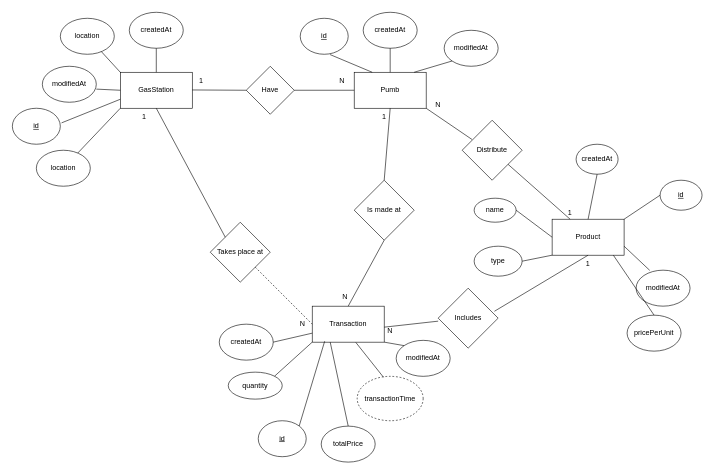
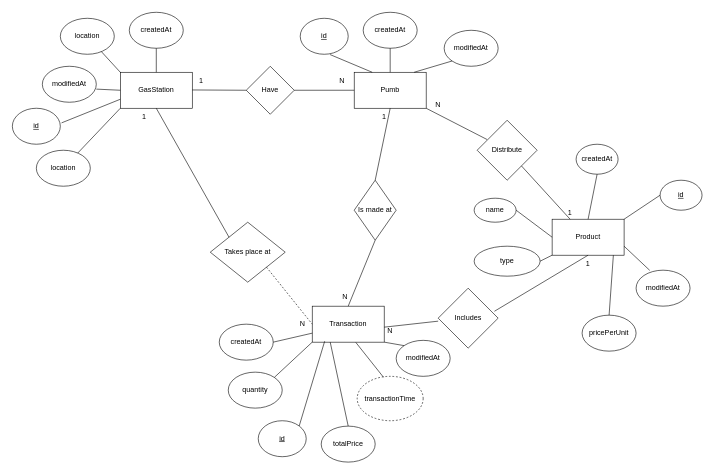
  <mxCell id="0" />
  <mxCell id="1" parent="0" />
  <mxCell id="2" value="Product" style="rounded=0;whiteSpace=wrap;html=1;" parent="1" vertex="1"><mxGeometry x="920" y="365" width="120" height="60" as="geometry" /></mxCell>
  <mxCell id="3" value="Pumb" style="rounded=0;whiteSpace=wrap;html=1;" parent="1" vertex="1"><mxGeometry x="590" y="120" width="120" height="60" as="geometry" /></mxCell>
  <mxCell id="4" value="GasStation" style="rounded=0;whiteSpace=wrap;html=1;" parent="1" vertex="1"><mxGeometry x="200" y="120" width="120" height="60" as="geometry" /></mxCell>
  <mxCell id="5" value="Transaction" style="rounded=0;whiteSpace=wrap;html=1;" parent="1" vertex="1"><mxGeometry x="520" y="510" width="120" height="60" as="geometry" /></mxCell>
  <mxCell id="6" value="&lt;u&gt;id&lt;/u&gt;" style="ellipse;whiteSpace=wrap;html=1;" parent="1" vertex="1"><mxGeometry x="20" y="180" width="80" height="60" as="geometry" /></mxCell>
  <mxCell id="7" value="location" style="ellipse;whiteSpace=wrap;html=1;" parent="1" vertex="1"><mxGeometry y="250" width="90" height="60" as="geometry" x="60" /></mxCell>
  <mxCell id="8" value="location" style="ellipse;whiteSpace=wrap;html=1;" parent="1" vertex="1"><mxGeometry x="100" y="30" width="90" height="60" as="geometry" /></mxCell>
  <mxCell id="9" value="createdAt" style="ellipse;whiteSpace=wrap;html=1;" parent="1" vertex="1"><mxGeometry x="215" y="20" width="90" height="60" as="geometry" /></mxCell>
  <mxCell id="10" value="modifiedAt" style="ellipse;whiteSpace=wrap;html=1;" parent="1" vertex="1"><mxGeometry x="70" y="110" width="90" height="60" as="geometry" /></mxCell>
  <mxCell id="11" value="" style="endArrow=none;html=1;rounded=0;exitX=1;exitY=0.635;exitDx=0;exitDy=0;exitPerimeter=0;" parent="1" source="10" edge="1"><mxGeometry width="50" height="50" relative="1" as="geometry"><mxPoint x="150" y="200" as="sourcePoint" /><mxPoint x="200" y="150" as="targetPoint" /></mxGeometry></mxCell>
  <mxCell id="12" value="" style="endArrow=none;html=1;rounded=0;" parent="1" source="8" edge="1"><mxGeometry width="50" height="50" relative="1" as="geometry"><mxPoint x="270" y="240" as="sourcePoint" /><mxPoint x="200" y="120" as="targetPoint" /></mxGeometry></mxCell>
  <mxCell id="13" value="" style="endArrow=none;html=1;rounded=0;" parent="1" target="4" edge="1"><mxGeometry width="50" height="50" relative="1" as="geometry"><mxPoint x="260" y="80" as="sourcePoint" /><mxPoint x="310" y="180" as="targetPoint" /></mxGeometry></mxCell>
  <mxCell id="14" value="" style="endArrow=none;html=1;rounded=0;entryX=0.5;entryY=1;entryDx=0;entryDy=0;" parent="1" source="7" edge="1"><mxGeometry width="50" height="50" relative="1" as="geometry"><mxPoint x="170" y="242" as="sourcePoint" /><mxPoint x="200" y="180" as="targetPoint" /></mxGeometry></mxCell>
  <mxCell id="15" value="" style="endArrow=none;html=1;rounded=0;entryX=0;entryY=0.75;entryDx=0;entryDy=0;exitX=1.026;exitY=0.406;exitDx=0;exitDy=0;exitPerimeter=0;" parent="1" source="6" target="4" edge="1"><mxGeometry width="50" height="50" relative="1" as="geometry"><mxPoint x="109" y="245" as="sourcePoint" /><mxPoint x="180" y="170" as="targetPoint" /></mxGeometry></mxCell>
  <mxCell id="16" value="Have" style="rhombus;whiteSpace=wrap;html=1;" parent="1" vertex="1"><mxGeometry x="410" y="110" width="80" height="80" as="geometry" /></mxCell>
  <mxCell id="17" value="" style="endArrow=none;html=1;rounded=0;exitX=1;exitY=0.5;exitDx=0;exitDy=0;entryX=0;entryY=0.5;entryDx=0;entryDy=0;" parent="1" source="16" target="3" edge="1"><mxGeometry width="50" height="50" relative="1" as="geometry"><mxPoint x="510" y="130" as="sourcePoint" /><mxPoint x="560" y="80" as="targetPoint" /></mxGeometry></mxCell>
  <mxCell id="18" value="" style="endArrow=none;html=1;rounded=0;exitX=1;exitY=0.5;exitDx=0;exitDy=0;" parent="1" edge="1"><mxGeometry width="50" height="50" relative="1" as="geometry"><mxPoint x="320" y="149.5" as="sourcePoint" /><mxPoint x="410" y="150" as="targetPoint" /></mxGeometry></mxCell>
  <mxCell id="19" value="&lt;u&gt;id&lt;/u&gt;" style="ellipse;whiteSpace=wrap;html=1;" parent="1" vertex="1"><mxGeometry x="500" y="30" width="80" height="60" as="geometry" /></mxCell>
- <mxCell id="20" value="Distribute" style="rhombus;whiteSpace=wrap;html=1;" vertex="1" parent="1"><mxGeometry x="770" y="200" width="100" height="100" as="geometry" /></mxCell>
+ <mxCell id="20" value="Distribute" style="rhombus;whiteSpace=wrap;html=1;" vertex="1" parent="1"><mxGeometry x="795" y="200" width="100" height="100" as="geometry" /></mxCell>
  <mxCell id="21" value="" style="endArrow=none;html=1;rounded=0;exitX=0.25;exitY=0;exitDx=0;exitDy=0;" edge="1" parent="1" source="2" target="20"><mxGeometry width="50" height="50" relative="1" as="geometry"><mxPoint x="310" y="450" as="sourcePoint" /><mxPoint x="360" y="400" as="targetPoint" /></mxGeometry></mxCell>
  <mxCell id="22" value="" style="endArrow=none;html=1;rounded=0;exitX=0.165;exitY=0.321;exitDx=0;exitDy=0;entryX=1;entryY=1;entryDx=0;entryDy=0;exitPerimeter=0;" edge="1" parent="1" source="20" target="3"><mxGeometry width="50" height="50" relative="1" as="geometry"><mxPoint x="480" y="295" as="sourcePoint" /><mxPoint x="590" y="180" as="targetPoint" /></mxGeometry></mxCell>
- <mxCell id="23" value="Is made at" style="rhombus;whiteSpace=wrap;html=1;" vertex="1" parent="1"><mxGeometry x="590" y="300" width="100" height="100" as="geometry" /></mxCell>
+ <mxCell id="23" value="Is made at" style="rhombus;whiteSpace=wrap;html=1;" vertex="1" parent="1"><mxGeometry x="590" y="300" width="70" height="100" as="geometry" /></mxCell>
  <mxCell id="24" value="Includes" style="rhombus;whiteSpace=wrap;html=1;" vertex="1" parent="1"><mxGeometry x="730" y="480" width="100" height="100" as="geometry" /></mxCell>
- <mxCell id="25" value="Takes place at" style="rhombus;whiteSpace=wrap;html=1;" vertex="1" parent="1"><mxGeometry x="350" y="370" width="100" height="100" as="geometry" /></mxCell>
+ <mxCell id="25" value="Takes place at" style="rhombus;whiteSpace=wrap;html=1;" vertex="1" parent="1"><mxGeometry x="350" y="370" width="125" height="100" as="geometry" /></mxCell>
  <mxCell id="26" value="" style="endArrow=none;html=1;rounded=0;exitX=0;exitY=0;exitDx=0;exitDy=0;" edge="1" parent="1" source="25"><mxGeometry width="50" height="50" relative="1" as="geometry"><mxPoint x="220" y="214" as="sourcePoint" /><mxPoint x="260" y="180" as="targetPoint" /></mxGeometry></mxCell>
  <mxCell id="27" value="" style="endArrow=none;html=1;rounded=0;entryX=0;entryY=0.5;entryDx=0;entryDy=0;exitX=1;exitY=1;exitDx=0;exitDy=0;dashed=1;" edge="1" parent="1" source="25" target="5"><mxGeometry width="50" height="50" relative="1" as="geometry"><mxPoint x="230" y="560" as="sourcePoint" /><mxPoint x="251" y="517" as="targetPoint" /></mxGeometry></mxCell>
  <mxCell id="28" value="" style="endArrow=none;html=1;rounded=0;exitX=0;exitY=0.5;exitDx=0;exitDy=0;entryX=1;entryY=0.5;entryDx=0;entryDy=0;" edge="1" parent="1"><mxGeometry width="50" height="50" relative="1" as="geometry"><mxPoint x="730" y="535" as="sourcePoint" /><mxPoint x="640" y="545" as="targetPoint" /></mxGeometry></mxCell>
  <mxCell id="29" value="" style="endArrow=none;html=1;rounded=0;exitX=0.5;exitY=1;exitDx=0;exitDy=0;entryX=0.938;entryY=0.385;entryDx=0;entryDy=0;entryPerimeter=0;" edge="1" parent="1" source="2" target="24"><mxGeometry width="50" height="50" relative="1" as="geometry"><mxPoint x="380" y="410" as="sourcePoint" /><mxPoint x="465" y="515" as="targetPoint" /></mxGeometry></mxCell>
  <mxCell id="30" value="" style="endArrow=none;html=1;rounded=0;exitX=0.5;exitY=0;exitDx=0;exitDy=0;entryX=0.5;entryY=1;entryDx=0;entryDy=0;" edge="1" parent="1" source="23" target="3"><mxGeometry width="50" height="50" relative="1" as="geometry"><mxPoint x="515" y="255" as="sourcePoint" /><mxPoint x="600" y="190" as="targetPoint" /></mxGeometry></mxCell>
  <mxCell id="31" value="" style="endArrow=none;html=1;rounded=0;exitX=0.5;exitY=0;exitDx=0;exitDy=0;entryX=0.5;entryY=1;entryDx=0;entryDy=0;" edge="1" parent="1" source="5" target="23"><mxGeometry width="50" height="50" relative="1" as="geometry"><mxPoint x="640" y="570" as="sourcePoint" /><mxPoint x="640" y="390" as="targetPoint" /></mxGeometry></mxCell>
  <mxCell id="32" value="1" style="text;html=1;align=center;verticalAlign=middle;whiteSpace=wrap;rounded=0;" vertex="1" parent="1"><mxGeometry x="305" y="120" width="60" height="30" as="geometry" /></mxCell>
  <mxCell id="33" value="N" style="text;html=1;align=center;verticalAlign=middle;whiteSpace=wrap;rounded=0;" vertex="1" parent="1"><mxGeometry x="540" y="120" width="60" height="30" as="geometry" /></mxCell>
  <mxCell id="34" value="N" style="text;html=1;align=center;verticalAlign=middle;whiteSpace=wrap;rounded=0;" vertex="1" parent="1"><mxGeometry x="700" y="160" width="60" height="30" as="geometry" /></mxCell>
  <mxCell id="35" value="1" style="text;html=1;align=center;verticalAlign=middle;whiteSpace=wrap;rounded=0;" vertex="1" parent="1"><mxGeometry x="920" y="340" width="60" height="30" as="geometry" /></mxCell>
  <mxCell id="36" value="N" style="text;html=1;align=center;verticalAlign=middle;whiteSpace=wrap;rounded=0;" vertex="1" parent="1"><mxGeometry x="474" y="525" width="60" height="30" as="geometry" /></mxCell>
  <mxCell id="37" value="1" style="text;html=1;align=center;verticalAlign=middle;whiteSpace=wrap;rounded=0;" vertex="1" parent="1"><mxGeometry x="210" y="180" width="60" height="30" as="geometry" /></mxCell>
  <mxCell id="38" value="N" style="text;html=1;align=center;verticalAlign=middle;whiteSpace=wrap;rounded=0;" vertex="1" parent="1"><mxGeometry x="545" y="480" width="60" height="30" as="geometry" /></mxCell>
  <mxCell id="39" value="N" style="text;html=1;align=center;verticalAlign=middle;whiteSpace=wrap;rounded=0;" vertex="1" parent="1"><mxGeometry x="620" y="537" width="60" height="30" as="geometry" /></mxCell>
  <mxCell id="40" value="1" style="text;html=1;align=center;verticalAlign=middle;whiteSpace=wrap;rounded=0;" vertex="1" parent="1"><mxGeometry x="610" y="180" width="60" height="30" as="geometry" /></mxCell>
  <mxCell id="41" value="&lt;u&gt;id&lt;/u&gt;" style="ellipse;whiteSpace=wrap;html=1;" vertex="1" parent="1"><mxGeometry x="1100" y="300" width="70" height="50" as="geometry" /></mxCell>
  <mxCell id="42" value="name" style="ellipse;whiteSpace=wrap;html=1;" vertex="1" parent="1"><mxGeometry x="790" y="330" width="70" height="40" as="geometry" /></mxCell>
- <mxCell id="43" value="type" style="ellipse;whiteSpace=wrap;html=1;" vertex="1" parent="1"><mxGeometry x="790" y="410" width="80" height="50" as="geometry" /></mxCell>
- <mxCell id="44" value="pricePerUnit" style="ellipse;whiteSpace=wrap;html=1;" vertex="1" parent="1"><mxGeometry x="1045" y="525" width="90" height="60" as="geometry" /></mxCell>
+ <mxCell id="43" value="type" style="ellipse;whiteSpace=wrap;html=1;" vertex="1" parent="1"><mxGeometry x="790" y="410" width="110" height="50" as="geometry" /></mxCell>
+ <mxCell id="44" value="pricePerUnit" style="ellipse;whiteSpace=wrap;html=1;" vertex="1" parent="1"><mxGeometry x="970" y="525" width="90" height="60" as="geometry" /></mxCell>
  <mxCell id="45" value="createdAt" style="ellipse;whiteSpace=wrap;html=1;" vertex="1" parent="1"><mxGeometry x="960" y="240" width="70" height="50" as="geometry" /></mxCell>
  <mxCell id="46" value="modifiedAt" style="ellipse;whiteSpace=wrap;html=1;" vertex="1" parent="1"><mxGeometry x="1060" y="450" width="90" height="60" as="geometry" /></mxCell>
  <mxCell id="47" value="" style="endArrow=none;html=1;rounded=0;entryX=0.5;entryY=1;entryDx=0;entryDy=0;exitX=0.5;exitY=0;exitDx=0;exitDy=0;" edge="1" parent="1" source="2" target="45"><mxGeometry width="50" height="50" relative="1" as="geometry"><mxPoint x="294" y="410" as="sourcePoint" /><mxPoint x="365" y="335" as="targetPoint" /></mxGeometry></mxCell>
  <mxCell id="48" value="" style="endArrow=none;html=1;rounded=0;exitX=1;exitY=0;exitDx=0;exitDy=0;entryX=0;entryY=0.5;entryDx=0;entryDy=0;" edge="1" parent="1" source="2" target="41"><mxGeometry width="50" height="50" relative="1" as="geometry"><mxPoint x="340" y="370" as="sourcePoint" /><mxPoint x="1110" y="340" as="targetPoint" /></mxGeometry></mxCell>
  <mxCell id="49" value="" style="endArrow=none;html=1;rounded=0;exitX=0;exitY=0.5;exitDx=0;exitDy=0;entryX=1;entryY=0.5;entryDx=0;entryDy=0;" edge="1" parent="1" source="2" target="42"><mxGeometry width="50" height="50" relative="1" as="geometry"><mxPoint x="359" y="394" as="sourcePoint" /><mxPoint x="320" y="335" as="targetPoint" /></mxGeometry></mxCell>
  <mxCell id="50" value="" style="endArrow=none;html=1;rounded=0;exitX=0;exitY=1;exitDx=0;exitDy=0;entryX=1;entryY=0.5;entryDx=0;entryDy=0;" edge="1" parent="1" source="2" target="43"><mxGeometry width="50" height="50" relative="1" as="geometry"><mxPoint x="360" y="400" as="sourcePoint" /><mxPoint x="320" y="400" as="targetPoint" /></mxGeometry></mxCell>
  <mxCell id="51" value="" style="endArrow=none;html=1;rounded=0;exitX=0.5;exitY=0;exitDx=0;exitDy=0;entryX=0.851;entryY=1.001;entryDx=0;entryDy=0;entryPerimeter=0;" edge="1" parent="1" source="44" target="2"><mxGeometry width="50" height="50" relative="1" as="geometry"><mxPoint x="400" y="487" as="sourcePoint" /><mxPoint x="980" y="430" as="targetPoint" /></mxGeometry></mxCell>
  <mxCell id="52" value="" style="endArrow=none;html=1;rounded=0;exitX=1;exitY=0.75;exitDx=0;exitDy=0;entryX=0.253;entryY=0.005;entryDx=0;entryDy=0;entryPerimeter=0;" edge="1" parent="1" source="2" target="46"><mxGeometry width="50" height="50" relative="1" as="geometry"><mxPoint x="1050" y="375" as="sourcePoint" /><mxPoint x="1110" y="335" as="targetPoint" /></mxGeometry></mxCell>
  <mxCell id="53" value="1" style="text;html=1;align=center;verticalAlign=middle;whiteSpace=wrap;rounded=0;" vertex="1" parent="1"><mxGeometry x="950" y="425" width="60" height="30" as="geometry" /></mxCell>
  <mxCell id="54" value="createdAt" style="ellipse;whiteSpace=wrap;html=1;" vertex="1" parent="1"><mxGeometry x="605" y="20" width="90" height="60" as="geometry" /></mxCell>
  <mxCell id="55" value="modifiedAt" style="ellipse;whiteSpace=wrap;html=1;" vertex="1" parent="1"><mxGeometry x="740" y="50" width="90" height="60" as="geometry" /></mxCell>
  <mxCell id="56" value="" style="endArrow=none;html=1;rounded=0;entryX=0.622;entryY=1.008;entryDx=0;entryDy=0;entryPerimeter=0;exitX=0.25;exitY=0;exitDx=0;exitDy=0;" edge="1" parent="1" source="3" target="19"><mxGeometry width="50" height="50" relative="1" as="geometry"><mxPoint x="178" y="96" as="sourcePoint" /><mxPoint x="210" y="130" as="targetPoint" /></mxGeometry></mxCell>
  <mxCell id="57" value="" style="endArrow=none;html=1;rounded=0;exitX=0.5;exitY=1;exitDx=0;exitDy=0;entryX=0.5;entryY=0;entryDx=0;entryDy=0;" edge="1" parent="1" source="54" target="3"><mxGeometry width="50" height="50" relative="1" as="geometry"><mxPoint x="270" y="90" as="sourcePoint" /><mxPoint x="270" y="130" as="targetPoint" /></mxGeometry></mxCell>
  <mxCell id="58" value="" style="endArrow=none;html=1;rounded=0;exitX=0;exitY=1;exitDx=0;exitDy=0;entryX=0.833;entryY=0;entryDx=0;entryDy=0;entryPerimeter=0;" edge="1" parent="1" source="55" target="3"><mxGeometry width="50" height="50" relative="1" as="geometry"><mxPoint x="660" y="90" as="sourcePoint" /><mxPoint x="660" y="130" as="targetPoint" /></mxGeometry></mxCell>
- <mxCell id="59" value="quantity" style="ellipse;whiteSpace=wrap;html=1;" vertex="1" parent="1"><mxGeometry x="380" y="620" width="90" height="45" as="geometry" /></mxCell>
+ <mxCell id="59" value="quantity" style="ellipse;whiteSpace=wrap;html=1;" vertex="1" parent="1"><mxGeometry x="380" y="620" width="90" height="60" as="geometry" /></mxCell>
  <mxCell id="60" value="totalPrice" style="ellipse;whiteSpace=wrap;html=1;" vertex="1" parent="1"><mxGeometry x="535" y="710" width="90" height="60" as="geometry" /></mxCell>
  <mxCell id="61" value="transactionTime" style="ellipse;whiteSpace=wrap;html=1;dashed=1;" vertex="1" parent="1"><mxGeometry x="595" y="627" width="110" height="74" as="geometry" /></mxCell>
  <mxCell id="62" value="createdAt" style="ellipse;whiteSpace=wrap;html=1;" vertex="1" parent="1"><mxGeometry x="365" y="540" width="90" height="60" as="geometry" /></mxCell>
  <mxCell id="63" value="modifiedAt" style="ellipse;whiteSpace=wrap;html=1;" vertex="1" parent="1"><mxGeometry x="660" y="567" width="90" height="60" as="geometry" /></mxCell>
  <mxCell id="64" value="" style="endArrow=none;html=1;rounded=0;exitX=1;exitY=1;exitDx=0;exitDy=0;entryX=0;entryY=0;entryDx=0;entryDy=0;" edge="1" parent="1" source="5" target="63"><mxGeometry width="50" height="50" relative="1" as="geometry"><mxPoint x="640" y="590" as="sourcePoint" /><mxPoint x="690" y="540" as="targetPoint" /></mxGeometry></mxCell>
  <mxCell id="65" value="" style="endArrow=none;html=1;rounded=0;exitX=0.606;exitY=1.008;exitDx=0;exitDy=0;entryX=0.398;entryY=0.02;entryDx=0;entryDy=0;entryPerimeter=0;exitPerimeter=0;" edge="1" parent="1" source="5" target="61"><mxGeometry width="50" height="50" relative="1" as="geometry"><mxPoint x="665" y="590" as="sourcePoint" /><mxPoint x="687" y="608" as="targetPoint" /></mxGeometry></mxCell>
  <mxCell id="66" value="" style="endArrow=none;html=1;rounded=0;exitX=0.25;exitY=1;exitDx=0;exitDy=0;entryX=0.5;entryY=0;entryDx=0;entryDy=0;" edge="1" parent="1" source="5" target="60"><mxGeometry width="50" height="50" relative="1" as="geometry"><mxPoint x="603" y="580" as="sourcePoint" /><mxPoint x="649" y="638" as="targetPoint" /></mxGeometry></mxCell>
  <mxCell id="67" value="" style="endArrow=none;html=1;rounded=0;exitX=0;exitY=1;exitDx=0;exitDy=0;entryX=1;entryY=0;entryDx=0;entryDy=0;" edge="1" parent="1" source="5" target="59"><mxGeometry width="50" height="50" relative="1" as="geometry"><mxPoint x="560" y="580" as="sourcePoint" /><mxPoint x="545" y="644" as="targetPoint" /></mxGeometry></mxCell>
  <mxCell id="68" value="" style="endArrow=none;html=1;rounded=0;exitX=0;exitY=0.75;exitDx=0;exitDy=0;entryX=1;entryY=0.5;entryDx=0;entryDy=0;" edge="1" parent="1" source="5" target="62"><mxGeometry width="50" height="50" relative="1" as="geometry"><mxPoint x="505" y="555" as="sourcePoint" /><mxPoint x="442" y="614" as="targetPoint" /></mxGeometry></mxCell>
  <mxCell id="69" value="&lt;u&gt;id&lt;/u&gt;" style="ellipse;whiteSpace=wrap;html=1;" vertex="1" parent="1"><mxGeometry x="430" y="701" width="80" height="60" as="geometry" /></mxCell>
  <mxCell id="70" value="" style="endArrow=none;html=1;rounded=0;exitX=0.173;exitY=0.975;exitDx=0;exitDy=0;entryX=1;entryY=0;entryDx=0;entryDy=0;exitPerimeter=0;" edge="1" parent="1" source="5" target="69"><mxGeometry width="50" height="50" relative="1" as="geometry"><mxPoint x="530" y="580" as="sourcePoint" /><mxPoint x="467" y="639" as="targetPoint" /></mxGeometry></mxCell>
